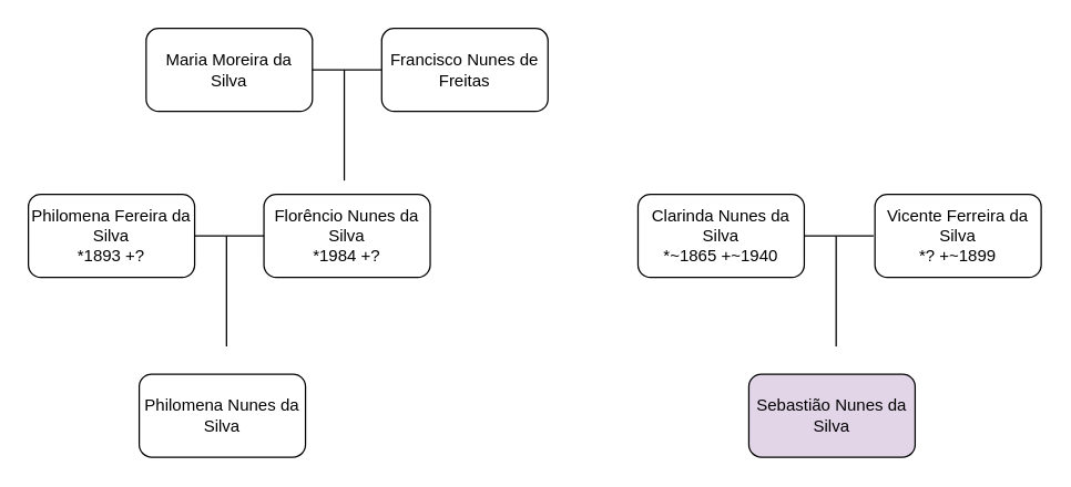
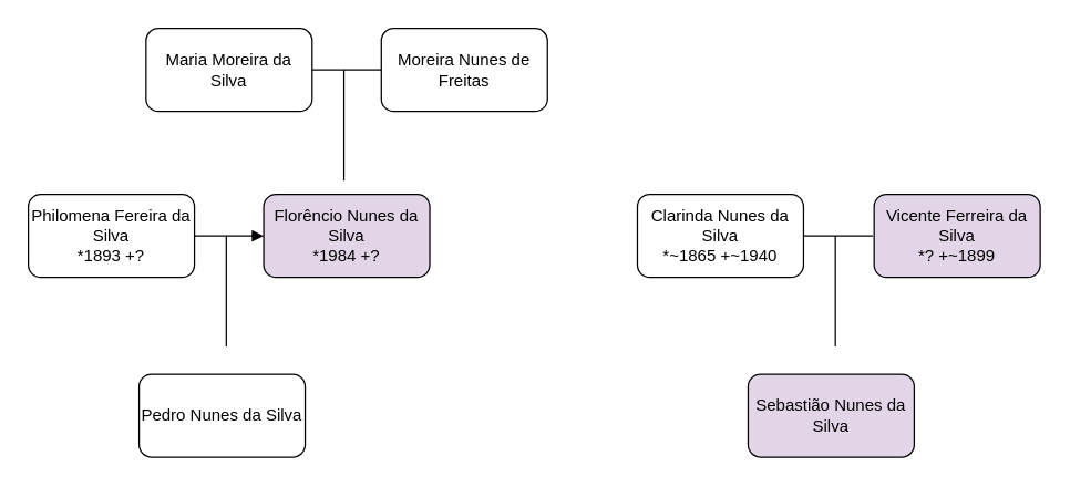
  <mxCell id="0" />
  <mxCell id="1" parent="0" />
- <mxCell id="2" value="Philomena Nunes da Silva" style="rounded=1;whiteSpace=wrap;html=1;" vertex="1" parent="1"><mxGeometry x="100" y="270" width="120" height="60" as="geometry" /></mxCell>
+ <mxCell id="2" value="Pedro Nunes da Silva" style="rounded=1;whiteSpace=wrap;html=1;" vertex="1" parent="1"><mxGeometry x="100" y="270" width="120" height="60" as="geometry" /></mxCell>
  <mxCell id="3" value="Sebastião Nunes da Silva" style="rounded=1;whiteSpace=wrap;html=1;fillColor=#e1d5e7;" vertex="1" parent="1"><mxGeometry x="540" y="270" width="120" height="60" as="geometry" /></mxCell>
  <mxCell id="4" value="&lt;div&gt;Philomena Fereira da Silva&lt;/div&gt;&lt;div&gt;*1893 +?&lt;br&gt;&lt;/div&gt;" style="rounded=1;whiteSpace=wrap;html=1;" vertex="1" parent="1"><mxGeometry y="140" width="120" height="60" as="geometry" x="20" /></mxCell>
- <mxCell id="5" value="&lt;div&gt;Florêncio Nunes da Silva&lt;/div&gt;&lt;div&gt;*1984 +?&lt;br&gt;&lt;/div&gt;" style="rounded=1;whiteSpace=wrap;html=1;" vertex="1" parent="1"><mxGeometry x="190" y="140" width="120" height="60" as="geometry" /></mxCell>
+ <mxCell id="5" value="&lt;div&gt;Florêncio Nunes da Silva&lt;/div&gt;&lt;div&gt;*1984 +?&lt;br&gt;&lt;/div&gt;" style="rounded=1;whiteSpace=wrap;html=1;fillColor=#e1d5e7;" vertex="1" parent="1"><mxGeometry x="190" y="140" width="120" height="60" as="geometry" /></mxCell>
  <mxCell id="6" value="&lt;div&gt;Clarinda Nunes da Silva&lt;/div&gt;&lt;div&gt;*~1865 +~1940&lt;br&gt;&lt;/div&gt;" style="rounded=1;whiteSpace=wrap;html=1;" vertex="1" parent="1"><mxGeometry x="460" y="140" width="120" height="60" as="geometry" /></mxCell>
- <mxCell id="7" value="&lt;div&gt;Vicente Ferreira da Silva&lt;/div&gt;&lt;div&gt;*? +~1899&lt;br&gt;&lt;/div&gt;" style="rounded=1;whiteSpace=wrap;html=1;" vertex="1" parent="1"><mxGeometry x="631" y="140" width="120" height="60" as="geometry" /></mxCell>
+ <mxCell id="7" value="&lt;div&gt;Vicente Ferreira da Silva&lt;/div&gt;&lt;div&gt;*? +~1899&lt;br&gt;&lt;/div&gt;" style="rounded=1;whiteSpace=wrap;html=1;fillColor=#e1d5e7;" vertex="1" parent="1"><mxGeometry x="631" y="140" width="120" height="60" as="geometry" /></mxCell>
  <mxCell id="8" value="Maria Moreira da Silva" style="rounded=1;whiteSpace=wrap;html=1;" vertex="1" parent="1"><mxGeometry x="105" y="20" width="120" height="60" as="geometry" /></mxCell>
- <mxCell id="9" value="Francisco Nunes de Freitas" style="rounded=1;whiteSpace=wrap;html=1;" vertex="1" parent="1"><mxGeometry x="275" y="20" width="120" height="60" as="geometry" /></mxCell>
- <mxCell id="10" value="" style="endArrow=none;html=1;exitX=1;exitY=0.5;exitDx=0;exitDy=0;entryX=0;entryY=0.5;entryDx=0;entryDy=0;" edge="1" parent="1" source="4" target="5"><mxGeometry width="50" height="50" relative="1" as="geometry"><mxPoint x="140" y="195" as="sourcePoint" /><mxPoint x="190" y="145" as="targetPoint" /></mxGeometry></mxCell>
+ <mxCell id="9" value="Moreira Nunes de Freitas" style="rounded=1;whiteSpace=wrap;html=1;" vertex="1" parent="1"><mxGeometry x="275" y="20" width="120" height="60" as="geometry" /></mxCell>
+ <mxCell id="10" value="" style="endArrow=block;html=1;exitX=1;exitY=0.5;exitDx=0;exitDy=0;entryX=0;entryY=0.5;entryDx=0;entryDy=0;" edge="1" parent="1" source="4" target="5"><mxGeometry width="50" height="50" relative="1" as="geometry"><mxPoint x="140" y="195" as="sourcePoint" /><mxPoint x="190" y="145" as="targetPoint" /></mxGeometry></mxCell>
  <mxCell id="11" value="" style="endArrow=none;html=1;" edge="1" parent="1"><mxGeometry width="50" height="50" relative="1" as="geometry"><mxPoint x="163" y="250" as="sourcePoint" /><mxPoint x="163" y="170" as="targetPoint" /></mxGeometry></mxCell>
  <mxCell id="12" value="" style="endArrow=none;html=1;exitX=1;exitY=0.5;exitDx=0;exitDy=0;entryX=0;entryY=0.5;entryDx=0;entryDy=0;" edge="1" parent="1"><mxGeometry width="50" height="50" relative="1" as="geometry"><mxPoint x="580" y="170" as="sourcePoint" /><mxPoint x="630" y="170" as="targetPoint" /></mxGeometry></mxCell>
  <mxCell id="13" value="" style="endArrow=none;html=1;" edge="1" parent="1"><mxGeometry width="50" height="50" relative="1" as="geometry"><mxPoint x="603" y="250" as="sourcePoint" /><mxPoint x="603" y="170" as="targetPoint" /></mxGeometry></mxCell>
  <mxCell id="14" value="" style="endArrow=none;html=1;exitX=1;exitY=0.5;exitDx=0;exitDy=0;entryX=0;entryY=0.5;entryDx=0;entryDy=0;" edge="1" parent="1"><mxGeometry width="50" height="50" relative="1" as="geometry"><mxPoint x="225" y="50" as="sourcePoint" /><mxPoint x="275" y="50" as="targetPoint" /></mxGeometry></mxCell>
  <mxCell id="15" value="" style="endArrow=none;html=1;" edge="1" parent="1"><mxGeometry width="50" height="50" relative="1" as="geometry"><mxPoint x="248" y="130" as="sourcePoint" /><mxPoint x="248" y="50" as="targetPoint" /></mxGeometry></mxCell>
